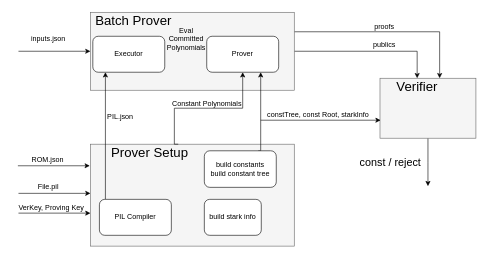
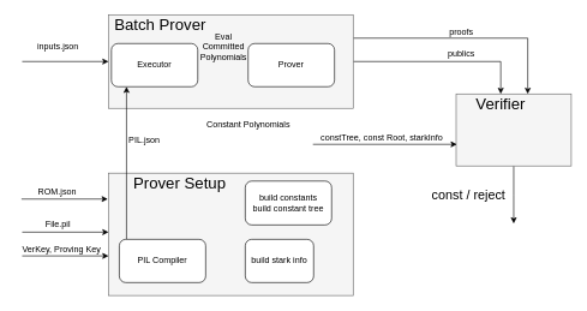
  <mxCell id="0" />
  <mxCell id="1" parent="0" />
  <mxCell id="2" style="edgeStyle=orthogonalEdgeStyle;rounded=0;orthogonalLoop=1;jettySize=auto;html=1;exitX=1;exitY=0.25;exitDx=0;exitDy=0;entryX=0.75;entryY=0;entryDx=0;entryDy=0;" edge="1" parent="1" source="4" target="11"><mxGeometry relative="1" as="geometry" /></mxCell>
  <mxCell id="3" style="edgeStyle=orthogonalEdgeStyle;rounded=0;orthogonalLoop=1;jettySize=auto;html=1;exitX=1;exitY=0.5;exitDx=0;exitDy=0;entryX=0.5;entryY=0;entryDx=0;entryDy=0;" edge="1" parent="1" source="4" target="11"><mxGeometry relative="1" as="geometry" /></mxCell>
  <mxCell id="4" value="" style="rounded=0;whiteSpace=wrap;html=1;align=left;fillColor=#f5f5f5;fontColor=#333333;strokeColor=#666666;" vertex="1" parent="1"><mxGeometry x="150" y="20" width="340" height="130" as="geometry" /></mxCell>
  <mxCell id="5" value="" style="rounded=0;whiteSpace=wrap;html=1;fillColor=#f5f5f5;fontColor=#333333;strokeColor=#666666;" vertex="1" parent="1"><mxGeometry x="150" y="240" width="340" height="170" as="geometry" /></mxCell>
  <mxCell id="6" style="edgeStyle=orthogonalEdgeStyle;rounded=0;orthogonalLoop=1;jettySize=auto;html=1;exitX=0.5;exitY=1;exitDx=0;exitDy=0;" edge="1" parent="1" source="7"><mxGeometry relative="1" as="geometry"><mxPoint x="713" y="310" as="targetPoint" /></mxGeometry></mxCell>
  <mxCell id="7" value="" style="rounded=0;whiteSpace=wrap;html=1;fillColor=#f5f5f5;fontColor=#333333;strokeColor=#666666;" vertex="1" parent="1"><mxGeometry x="633" y="130" width="160" height="100" as="geometry" /></mxCell>
  <mxCell id="8" value="&lt;font style=&quot;font-size: 22px;&quot;&gt;Batch Prover&amp;nbsp;&lt;/font&gt;" style="text;html=1;strokeColor=none;fillColor=none;align=center;verticalAlign=middle;whiteSpace=wrap;rounded=0;" vertex="1" parent="1"><mxGeometry x="130" y="20" width="190" height="30" as="geometry" /></mxCell>
- <mxCell id="9" style="edgeStyle=orthogonalEdgeStyle;rounded=0;orthogonalLoop=1;jettySize=auto;html=1;exitX=0.75;exitY=0;exitDx=0;exitDy=0;entryX=0.5;entryY=1;entryDx=0;entryDy=0;" edge="1" parent="1" source="10" target="21"><mxGeometry relative="1" as="geometry"><Array as="points"><mxPoint x="290" y="240" /><mxPoint x="290" y="180" /><mxPoint x="404" y="180" /></Array></mxGeometry></mxCell>
  <mxCell id="10" value="&lt;font style=&quot;font-size: 22px;&quot;&gt;Prover Setup&lt;/font&gt;" style="text;html=1;strokeColor=none;fillColor=none;align=center;verticalAlign=middle;whiteSpace=wrap;rounded=0;" vertex="1" parent="1"><mxGeometry x="154" y="240" width="190" height="30" as="geometry" /></mxCell>
  <mxCell id="11" value="&lt;font style=&quot;font-size: 22px;&quot;&gt;Verifier&lt;/font&gt;" style="text;html=1;strokeColor=none;fillColor=none;align=center;verticalAlign=middle;whiteSpace=wrap;rounded=0;" vertex="1" parent="1"><mxGeometry x="620" y="130" width="150" height="30" as="geometry" /></mxCell>
  <mxCell id="12" value="" style="endArrow=classic;html=1;rounded=0;entryX=0;entryY=0.5;entryDx=0;entryDy=0;" edge="1" parent="1"><mxGeometry width="50" height="50" relative="1" as="geometry"><mxPoint x="29" y="276" as="sourcePoint" /><mxPoint x="149" y="276" as="targetPoint" /></mxGeometry></mxCell>
  <mxCell id="13" value="ROM.json" style="text;html=1;strokeColor=none;fillColor=none;align=center;verticalAlign=middle;whiteSpace=wrap;rounded=0;" vertex="1" parent="1"><mxGeometry x="49" y="251" width="60" height="30" as="geometry" /></mxCell>
  <mxCell id="14" value="" style="endArrow=classic;html=1;rounded=0;entryX=0;entryY=0.5;entryDx=0;entryDy=0;" edge="1" parent="1"><mxGeometry width="50" height="50" relative="1" as="geometry"><mxPoint x="30" y="322" as="sourcePoint" /><mxPoint x="150" y="322" as="targetPoint" /></mxGeometry></mxCell>
  <mxCell id="15" value="File.pil" style="text;html=1;strokeColor=none;fillColor=none;align=center;verticalAlign=middle;whiteSpace=wrap;rounded=0;" vertex="1" parent="1"><mxGeometry x="50" y="297" width="60" height="30" as="geometry" /></mxCell>
  <mxCell id="16" value="" style="endArrow=classic;html=1;rounded=0;entryX=0;entryY=0.5;entryDx=0;entryDy=0;" edge="1" parent="1"><mxGeometry width="50" height="50" relative="1" as="geometry"><mxPoint x="30" y="355" as="sourcePoint" /><mxPoint x="150" y="355" as="targetPoint" /></mxGeometry></mxCell>
  <mxCell id="17" value="VerKey, Proving Key" style="text;html=1;strokeColor=none;fillColor=none;align=center;verticalAlign=middle;whiteSpace=wrap;rounded=0;" vertex="1" parent="1"><mxGeometry x="20" y="332" width="130" height="30" as="geometry" /></mxCell>
  <mxCell id="18" value="" style="endArrow=classic;html=1;rounded=0;entryX=0;entryY=0.5;entryDx=0;entryDy=0;" edge="1" parent="1"><mxGeometry width="50" height="50" relative="1" as="geometry"><mxPoint x="30" y="85" as="sourcePoint" /><mxPoint x="150" y="85" as="targetPoint" /></mxGeometry></mxCell>
  <mxCell id="19" value="inputs.json" style="text;html=1;strokeColor=none;fillColor=none;align=center;verticalAlign=middle;whiteSpace=wrap;rounded=0;" vertex="1" parent="1"><mxGeometry x="50" y="50" width="60" height="30" as="geometry" /></mxCell>
  <mxCell id="20" value="Executor" style="rounded=1;whiteSpace=wrap;html=1;" vertex="1" parent="1"><mxGeometry x="154" y="60" width="120" height="60" as="geometry" /></mxCell>
  <mxCell id="21" value="Prover" style="rounded=1;whiteSpace=wrap;html=1;" vertex="1" parent="1"><mxGeometry x="344" y="60" width="120" height="60" as="geometry" /></mxCell>
  <mxCell id="22" value="proofs" style="text;html=1;align=center;verticalAlign=middle;resizable=0;points=[];autosize=1;strokeColor=none;fillColor=none;" vertex="1" parent="1"><mxGeometry x="610" y="30" width="60" height="30" as="geometry" /></mxCell>
  <mxCell id="23" value="publics" style="text;html=1;align=center;verticalAlign=middle;resizable=0;points=[];autosize=1;strokeColor=none;fillColor=none;" vertex="1" parent="1"><mxGeometry x="610" y="60" width="60" height="30" as="geometry" /></mxCell>
  <mxCell id="24" value="Eval Committed Polynomials" style="text;html=1;strokeColor=none;fillColor=none;align=center;verticalAlign=middle;whiteSpace=wrap;rounded=0;" vertex="1" parent="1"><mxGeometry x="280" y="50" width="60" height="30" as="geometry" /></mxCell>
  <mxCell id="25" value="Constant Polynomials" style="text;html=1;align=center;verticalAlign=middle;resizable=0;points=[];autosize=1;strokeColor=none;fillColor=none;" vertex="1" parent="1"><mxGeometry x="274" y="158" width="140" height="30" as="geometry" /></mxCell>
- <mxCell id="26" style="edgeStyle=orthogonalEdgeStyle;rounded=0;orthogonalLoop=1;jettySize=auto;html=1;exitX=0.75;exitY=0;exitDx=0;exitDy=0;entryX=0.75;entryY=1;entryDx=0;entryDy=0;" edge="1" parent="1" source="27" target="21"><mxGeometry relative="1" as="geometry"><Array as="points"><mxPoint x="434" y="251" /></Array></mxGeometry></mxCell>
  <mxCell id="27" value="build constants&lt;br&gt;build constant tree" style="rounded=1;whiteSpace=wrap;html=1;" vertex="1" parent="1"><mxGeometry x="340" y="251" width="120" height="61" as="geometry" /></mxCell>
  <mxCell id="28" value="build stark info" style="rounded=1;whiteSpace=wrap;html=1;" vertex="1" parent="1"><mxGeometry x="340" y="332" width="95" height="60" as="geometry" /></mxCell>
  <mxCell id="29" style="edgeStyle=orthogonalEdgeStyle;rounded=0;orthogonalLoop=1;jettySize=auto;html=1;exitX=0.5;exitY=0;exitDx=0;exitDy=0;" edge="1" parent="1"><mxGeometry relative="1" as="geometry"><mxPoint x="175" y="332" as="sourcePoint" /><mxPoint x="175" y="120" as="targetPoint" /></mxGeometry></mxCell>
  <mxCell id="30" value="PIL Compiler" style="rounded=1;whiteSpace=wrap;html=1;" vertex="1" parent="1"><mxGeometry x="165" y="332" width="120" height="60" as="geometry" /></mxCell>
  <mxCell id="31" value="" style="endArrow=classic;html=1;rounded=0;" edge="1" parent="1"><mxGeometry width="50" height="50" relative="1" as="geometry"><mxPoint x="434" y="200" as="sourcePoint" /><mxPoint x="634" y="200" as="targetPoint" /></mxGeometry></mxCell>
  <mxCell id="32" value="constTree, const Root, starkInfo" style="text;html=1;strokeColor=none;fillColor=none;align=center;verticalAlign=middle;whiteSpace=wrap;rounded=0;" vertex="1" parent="1"><mxGeometry x="440" y="176" width="180" height="30" as="geometry" /></mxCell>
  <mxCell id="33" value="&lt;font style=&quot;font-size: 18px;&quot;&gt;const / reject&lt;/font&gt;" style="text;html=1;align=center;verticalAlign=middle;resizable=0;points=[];autosize=1;strokeColor=none;fillColor=none;" vertex="1" parent="1"><mxGeometry x="580" y="251" width="140" height="40" as="geometry" /></mxCell>
  <mxCell id="34" value="PIL.json" style="text;html=1;strokeColor=none;fillColor=none;align=center;verticalAlign=middle;whiteSpace=wrap;rounded=0;" vertex="1" parent="1"><mxGeometry x="170" y="180" width="60" height="30" as="geometry" /></mxCell>
